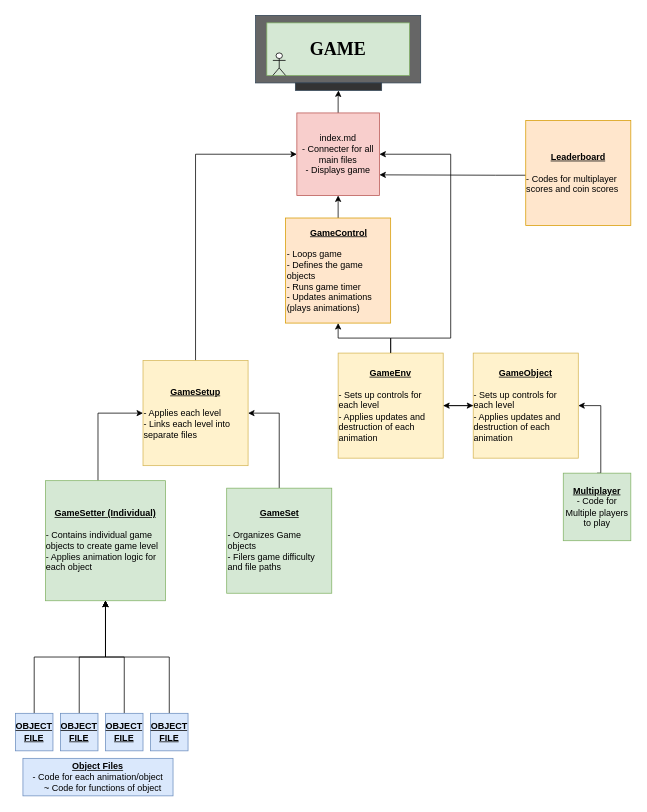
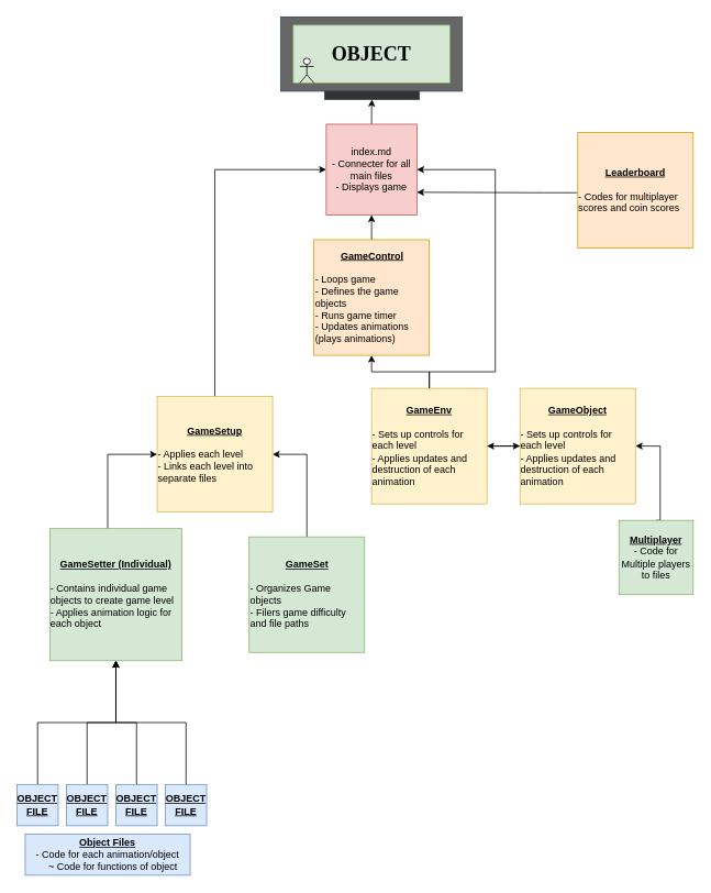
  <mxCell id="0" />
  <mxCell id="1" parent="0" />
  <mxCell id="2" value="" style="rounded=0;whiteSpace=wrap;html=1;fillColor=#666666;fontColor=#ffffff;strokeColor=#314354;" vertex="1" parent="1"><mxGeometry x="340" y="20" width="220" height="90" as="geometry" /></mxCell>
- <mxCell id="3" value="&lt;h1&gt;&lt;font face=&quot;Times New Roman&quot;&gt;GAME&lt;/font&gt;&lt;/h1&gt;" style="rounded=0;whiteSpace=wrap;html=1;fillColor=#d5e8d4;strokeColor=#82b366;" vertex="1" parent="1"><mxGeometry x="355" y="30" width="190" height="70" as="geometry" /></mxCell>
+ <mxCell id="3" value="&lt;h1&gt;&lt;font face=&quot;Times New Roman&quot;&gt;OBJECT&lt;/font&gt;&lt;/h1&gt;" style="rounded=0;whiteSpace=wrap;html=1;fillColor=#d5e8d4;strokeColor=#82b366;" vertex="1" parent="1"><mxGeometry x="355" y="30" width="190" height="70" as="geometry" /></mxCell>
  <mxCell id="4" value="" style="rounded=0;whiteSpace=wrap;html=1;fillColor=#333333;fontColor=#ffffff;strokeColor=#314354;" vertex="1" parent="1"><mxGeometry x="393" y="110" width="115" height="10" as="geometry" /></mxCell>
  <mxCell id="5" style="edgeStyle=orthogonalEdgeStyle;rounded=0;orthogonalLoop=1;jettySize=auto;html=1;exitX=0.5;exitY=0;exitDx=0;exitDy=0;entryX=0.5;entryY=1;entryDx=0;entryDy=0;" edge="1" parent="1" source="6" target="29"><mxGeometry relative="1" as="geometry" /></mxCell>
  <mxCell id="6" value="&lt;div style=&quot;text-align: center;&quot;&gt;&lt;b style=&quot;background-color: initial;&quot;&gt;&lt;u&gt;GameControl&lt;/u&gt;&lt;/b&gt;&lt;/div&gt;&lt;div&gt;&lt;br&gt;&lt;div&gt;- Loops game&lt;/div&gt;&lt;div&gt;- Defines the game objects&lt;/div&gt;&lt;/div&gt;&lt;div&gt;- Runs game timer&lt;/div&gt;&lt;div&gt;- Updates animations (plays animations)&lt;/div&gt;" style="whiteSpace=wrap;html=1;aspect=fixed;align=left;fillColor=#ffe6cc;strokeColor=#d79b00;" vertex="1" parent="1"><mxGeometry x="380" y="290" width="140" height="140" as="geometry" /></mxCell>
  <mxCell id="7" style="edgeStyle=orthogonalEdgeStyle;rounded=0;orthogonalLoop=1;jettySize=auto;html=1;entryX=0;entryY=0.5;entryDx=0;entryDy=0;exitX=0.5;exitY=0;exitDx=0;exitDy=0;" edge="1" parent="1" source="8" target="29"><mxGeometry relative="1" as="geometry"><Array as="points"><mxPoint x="260" y="205" /></Array></mxGeometry></mxCell>
  <mxCell id="8" value="&lt;b&gt;&lt;u&gt;GameSetup&lt;/u&gt;&lt;/b&gt;&lt;div&gt;&lt;br&gt;&lt;/div&gt;&lt;div style=&quot;text-align: left;&quot;&gt;- Applies each level&lt;/div&gt;&lt;div style=&quot;text-align: left;&quot;&gt;- Links each level into separate files&lt;/div&gt;" style="whiteSpace=wrap;html=1;aspect=fixed;fillColor=#fff2cc;strokeColor=#d6b656;" vertex="1" parent="1"><mxGeometry x="190" y="480" width="140" height="140" as="geometry" /></mxCell>
  <mxCell id="9" style="edgeStyle=orthogonalEdgeStyle;rounded=0;orthogonalLoop=1;jettySize=auto;html=1;entryX=0;entryY=0.5;entryDx=0;entryDy=0;" edge="1" parent="1" source="10" target="8"><mxGeometry relative="1" as="geometry"><Array as="points"><mxPoint x="130" y="550" /></Array></mxGeometry></mxCell>
  <mxCell id="10" value="&lt;b&gt;&lt;u&gt;GameSetter (Individual)&lt;/u&gt;&lt;/b&gt;&lt;div&gt;&lt;br&gt;&lt;/div&gt;&lt;div style=&quot;text-align: left;&quot;&gt;- Contains individual game objects to create game level&lt;/div&gt;&lt;div style=&quot;text-align: left;&quot;&gt;- Applies animation logic for each object&lt;/div&gt;" style="whiteSpace=wrap;html=1;aspect=fixed;fillColor=#d5e8d4;strokeColor=#82b366;" vertex="1" parent="1"><mxGeometry x="60" y="640" width="160" height="160" as="geometry" /></mxCell>
  <mxCell id="11" style="edgeStyle=orthogonalEdgeStyle;rounded=0;orthogonalLoop=1;jettySize=auto;html=1;entryX=0.5;entryY=1;entryDx=0;entryDy=0;" edge="1" parent="1" source="13" target="6"><mxGeometry relative="1" as="geometry" /></mxCell>
  <mxCell id="12" style="edgeStyle=orthogonalEdgeStyle;rounded=0;orthogonalLoop=1;jettySize=auto;html=1;entryX=0;entryY=0.5;entryDx=0;entryDy=0;" edge="1" parent="1" source="13" target="25"><mxGeometry relative="1" as="geometry" /></mxCell>
  <mxCell id="13" value="&lt;b&gt;&lt;u&gt;GameEnv&lt;/u&gt;&lt;/b&gt;&lt;div&gt;&lt;br&gt;&lt;/div&gt;&lt;div style=&quot;text-align: left;&quot;&gt;- Sets up controls for each level&lt;/div&gt;&lt;div style=&quot;text-align: left;&quot;&gt;- Applies updates and destruction of each animation&lt;/div&gt;" style="whiteSpace=wrap;html=1;aspect=fixed;fillColor=#fff2cc;strokeColor=#d6b656;" vertex="1" parent="1"><mxGeometry x="450" y="470" width="140" height="140" as="geometry" /></mxCell>
  <mxCell id="14" value="" style="shape=umlActor;verticalLabelPosition=bottom;verticalAlign=top;html=1;outlineConnect=0;" vertex="1" parent="1"><mxGeometry x="363" y="70" width="17" height="30" as="geometry" /></mxCell>
  <mxCell id="15" style="edgeStyle=orthogonalEdgeStyle;rounded=0;orthogonalLoop=1;jettySize=auto;html=1;" edge="1" parent="1" source="16" target="10"><mxGeometry relative="1" as="geometry" /></mxCell>
  <mxCell id="16" value="&lt;b&gt;&lt;u&gt;OBJECT FILE&lt;/u&gt;&lt;/b&gt;" style="whiteSpace=wrap;html=1;aspect=fixed;fillColor=#dae8fc;strokeColor=#6c8ebf;" vertex="1" parent="1"><mxGeometry x="20" y="950" width="50" height="50" as="geometry" /></mxCell>
  <mxCell id="17" value="&lt;b&gt;&lt;u&gt;Object Files&lt;br&gt;&lt;/u&gt;&lt;/b&gt;- Code for each animation/object&lt;br&gt;&amp;nbsp;&amp;nbsp;&amp;nbsp;&amp;nbsp;~ Code for functions of object" style="rounded=0;whiteSpace=wrap;html=1;fillColor=#dae8fc;strokeColor=#6c8ebf;" vertex="1" parent="1"><mxGeometry x="30" y="1010" width="200" height="50" as="geometry" /></mxCell>
  <mxCell id="18" style="edgeStyle=orthogonalEdgeStyle;rounded=0;orthogonalLoop=1;jettySize=auto;html=1;" edge="1" parent="1" source="19" target="10"><mxGeometry relative="1" as="geometry" /></mxCell>
  <mxCell id="19" value="&lt;b&gt;&lt;u&gt;OBJECT FILE&lt;/u&gt;&lt;/b&gt;" style="whiteSpace=wrap;html=1;aspect=fixed;fillColor=#dae8fc;strokeColor=#6c8ebf;" vertex="1" parent="1"><mxGeometry x="80" y="950" width="50" height="50" as="geometry" /></mxCell>
  <mxCell id="20" style="edgeStyle=orthogonalEdgeStyle;rounded=0;orthogonalLoop=1;jettySize=auto;html=1;" edge="1" parent="1" source="21" target="10"><mxGeometry relative="1" as="geometry" /></mxCell>
  <mxCell id="21" value="&lt;b&gt;&lt;u&gt;OBJECT FILE&lt;/u&gt;&lt;/b&gt;" style="whiteSpace=wrap;html=1;aspect=fixed;fillColor=#dae8fc;strokeColor=#6c8ebf;" vertex="1" parent="1"><mxGeometry x="140" y="950" width="50" height="50" as="geometry" /></mxCell>
  <mxCell id="22" style="edgeStyle=orthogonalEdgeStyle;rounded=0;orthogonalLoop=1;jettySize=auto;html=1;entryX=0.5;entryY=1;entryDx=0;entryDy=0;" edge="1" parent="1" source="23" target="10"><mxGeometry relative="1" as="geometry" /></mxCell>
  <mxCell id="23" value="&lt;b&gt;&lt;u&gt;OBJECT FILE&lt;/u&gt;&lt;/b&gt;" style="whiteSpace=wrap;html=1;aspect=fixed;fillColor=#dae8fc;strokeColor=#6c8ebf;" vertex="1" parent="1"><mxGeometry x="200" y="950" width="50" height="50" as="geometry" /></mxCell>
  <mxCell id="24" style="edgeStyle=orthogonalEdgeStyle;rounded=0;orthogonalLoop=1;jettySize=auto;html=1;entryX=1;entryY=0.5;entryDx=0;entryDy=0;" edge="1" parent="1" source="25" target="13"><mxGeometry relative="1" as="geometry" /></mxCell>
  <mxCell id="25" value="&lt;b&gt;&lt;u&gt;GameObject&lt;/u&gt;&lt;/b&gt;&lt;div&gt;&lt;br&gt;&lt;/div&gt;&lt;div style=&quot;text-align: left;&quot;&gt;- Sets up controls for each level&lt;/div&gt;&lt;div style=&quot;text-align: left;&quot;&gt;- Applies updates and destruction of each animation&lt;/div&gt;" style="whiteSpace=wrap;html=1;aspect=fixed;fillColor=#fff2cc;strokeColor=#d6b656;" vertex="1" parent="1"><mxGeometry x="630" y="470" width="140" height="140" as="geometry" /></mxCell>
  <mxCell id="26" style="edgeStyle=orthogonalEdgeStyle;rounded=0;orthogonalLoop=1;jettySize=auto;html=1;entryX=1;entryY=0.5;entryDx=0;entryDy=0;exitX=0.5;exitY=0;exitDx=0;exitDy=0;" edge="1" parent="1" source="27" target="25"><mxGeometry relative="1" as="geometry"><Array as="points"><mxPoint x="800" y="630" /><mxPoint x="800" y="540" /></Array></mxGeometry></mxCell>
- <mxCell id="27" value="&lt;b&gt;&lt;u&gt;Multiplayer&lt;/u&gt;&lt;/b&gt;&lt;div&gt;- Code for Multiple players to play&lt;/div&gt;" style="whiteSpace=wrap;html=1;aspect=fixed;fillColor=#d5e8d4;strokeColor=#82b366;" vertex="1" parent="1"><mxGeometry x="750" y="630" width="90" height="90" as="geometry" /></mxCell>
+ <mxCell id="27" value="&lt;b&gt;&lt;u&gt;Multiplayer&lt;/u&gt;&lt;/b&gt;&lt;div&gt;- Code for Multiple players to files&lt;/div&gt;" style="whiteSpace=wrap;html=1;aspect=fixed;fillColor=#d5e8d4;strokeColor=#82b366;" vertex="1" parent="1"><mxGeometry x="750" y="630" width="90" height="90" as="geometry" /></mxCell>
  <mxCell id="28" style="edgeStyle=orthogonalEdgeStyle;rounded=0;orthogonalLoop=1;jettySize=auto;html=1;entryX=0.5;entryY=1;entryDx=0;entryDy=0;" edge="1" parent="1" source="29" target="4"><mxGeometry relative="1" as="geometry" /></mxCell>
  <mxCell id="29" value="index.md&lt;div&gt;- Connecter for all main files&lt;/div&gt;&lt;div&gt;- Displays game&lt;/div&gt;" style="whiteSpace=wrap;html=1;aspect=fixed;fillColor=#f8cecc;strokeColor=#b85450;" vertex="1" parent="1"><mxGeometry x="395" y="150" width="110" height="110" as="geometry" /></mxCell>
  <mxCell id="30" style="edgeStyle=orthogonalEdgeStyle;rounded=0;orthogonalLoop=1;jettySize=auto;html=1;exitX=0.5;exitY=0;exitDx=0;exitDy=0;entryX=1;entryY=0.5;entryDx=0;entryDy=0;" edge="1" parent="1" source="13" target="29"><mxGeometry relative="1" as="geometry"><Array as="points"><mxPoint x="600" y="450" /><mxPoint x="600" y="205" /></Array></mxGeometry></mxCell>
  <mxCell id="31" style="edgeStyle=orthogonalEdgeStyle;rounded=0;orthogonalLoop=1;jettySize=auto;html=1;entryX=1;entryY=0.75;entryDx=0;entryDy=0;" edge="1" parent="1" source="32" target="29"><mxGeometry relative="1" as="geometry"><Array as="points"><mxPoint x="660" y="233" /><mxPoint x="660" y="233" /></Array></mxGeometry></mxCell>
  <mxCell id="32" value="&lt;div&gt;&lt;b&gt;&lt;u&gt;Leaderboard&lt;/u&gt;&lt;/b&gt;&lt;/div&gt;&lt;div&gt;&lt;b&gt;&lt;u&gt;&lt;br&gt;&lt;/u&gt;&lt;/b&gt;&lt;/div&gt;&lt;div style=&quot;text-align: left;&quot;&gt;- Codes for multiplayer scores and coin scores&lt;/div&gt;" style="whiteSpace=wrap;html=1;aspect=fixed;fillColor=#ffe6cc;strokeColor=#d79b00;" vertex="1" parent="1"><mxGeometry x="700" y="160" width="140" height="140" as="geometry" /></mxCell>
  <mxCell id="33" style="edgeStyle=orthogonalEdgeStyle;rounded=0;orthogonalLoop=1;jettySize=auto;html=1;entryX=1;entryY=0.5;entryDx=0;entryDy=0;" edge="1" parent="1" source="34" target="8"><mxGeometry relative="1" as="geometry" /></mxCell>
  <mxCell id="34" value="&lt;b&gt;&lt;u&gt;GameSet&lt;/u&gt;&lt;/b&gt;&lt;div&gt;&lt;br&gt;&lt;/div&gt;&lt;div style=&quot;text-align: left;&quot;&gt;- Organizes Game objects&lt;/div&gt;&lt;div style=&quot;text-align: left;&quot;&gt;- Filers game difficulty and file paths&lt;/div&gt;" style="whiteSpace=wrap;html=1;aspect=fixed;fillColor=#d5e8d4;strokeColor=#82b366;" vertex="1" parent="1"><mxGeometry x="301.5" y="650" width="140" height="140" as="geometry" /></mxCell>
